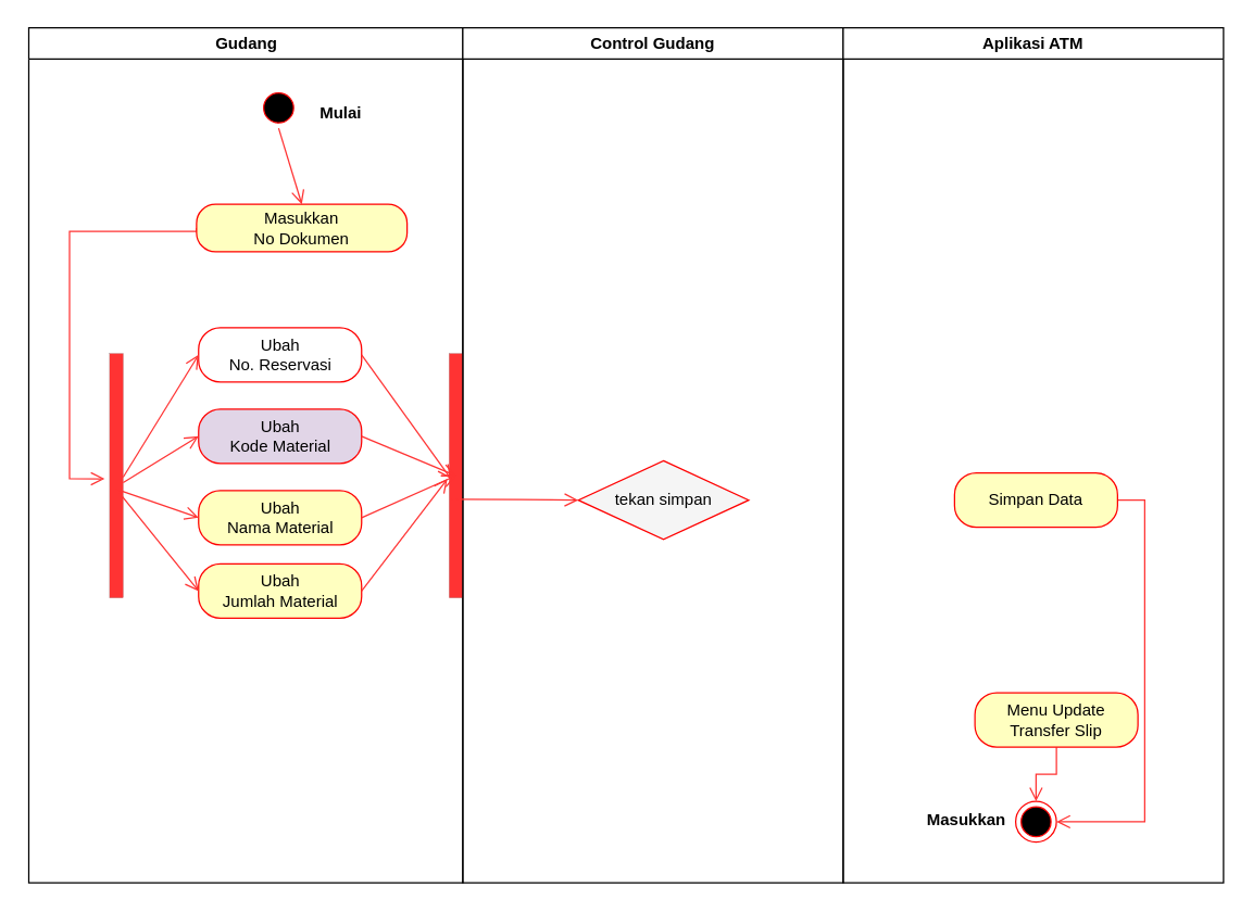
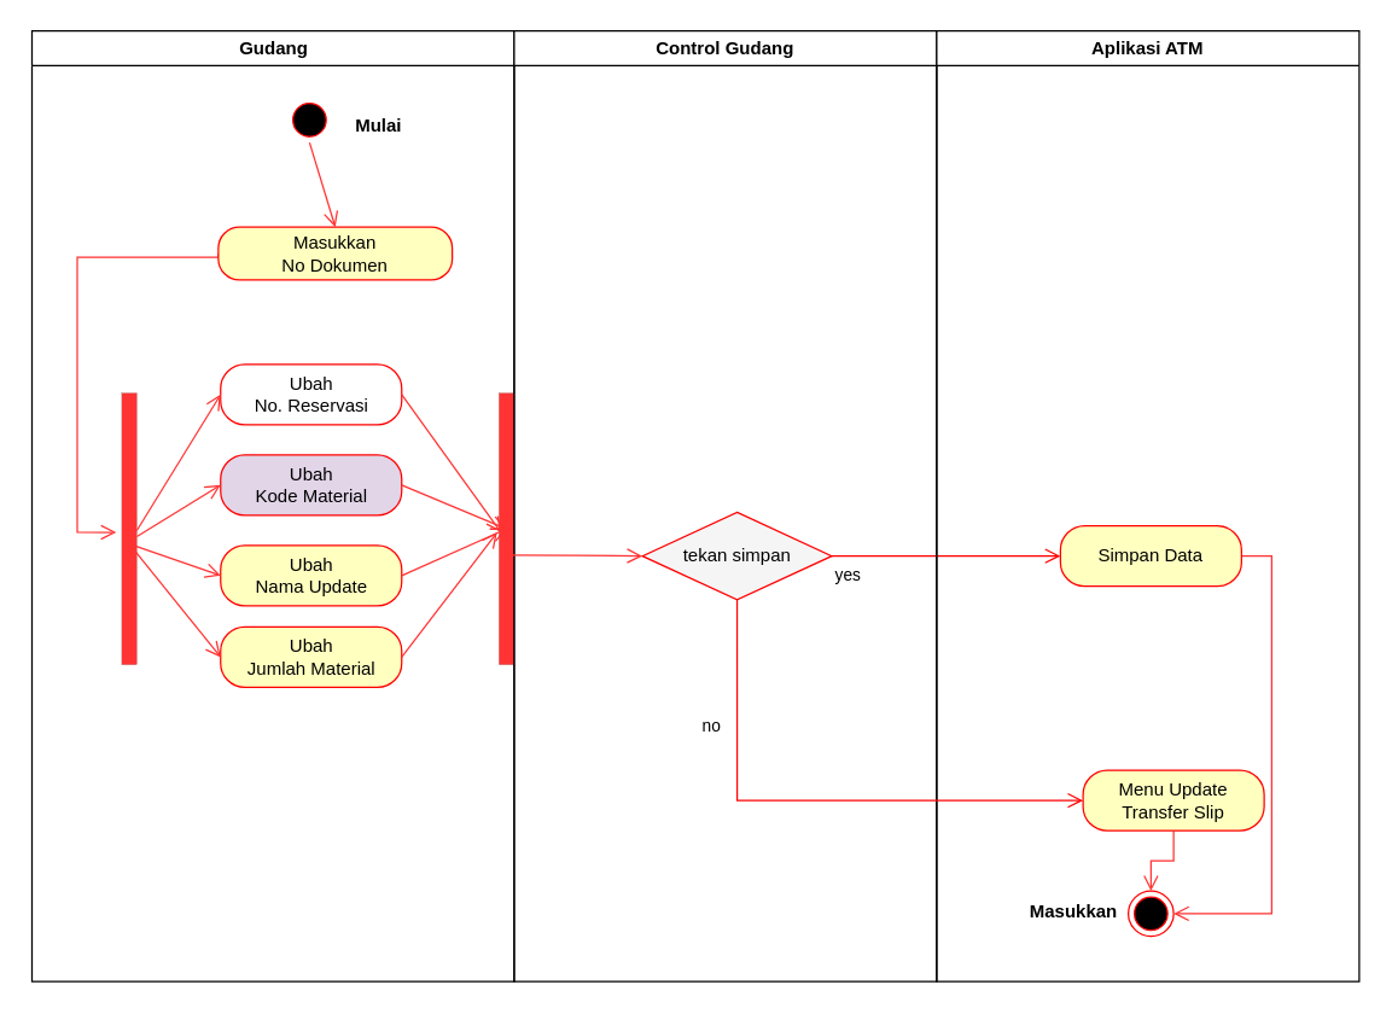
  <mxCell id="0" />
  <mxCell id="1" parent="0" />
  <mxCell id="2" value="Gudang" style="swimlane;whiteSpace=wrap" vertex="1" parent="1"><mxGeometry x="20.5" y="20" width="319.5" height="630" as="geometry" /></mxCell>
  <mxCell id="3" style="edgeStyle=orthogonalEdgeStyle;rounded=0;orthogonalLoop=1;jettySize=auto;html=1;exitX=0;exitY=0.5;exitDx=0;exitDy=0;strokeColor=#FF3333;strokeWidth=1;endArrow=open;endFill=0;endSize=8;entryX=-0.367;entryY=0.513;entryDx=0;entryDy=0;entryPerimeter=0;" edge="1" parent="2" source="6" target="8"><mxGeometry relative="1" as="geometry"><Array as="points"><mxPoint x="30" y="150" /><mxPoint x="30" y="332" /></Array></mxGeometry></mxCell>
  <mxCell id="4" value="" style="ellipse;shape=startState;fillColor=#000000;strokeColor=#ff0000;" vertex="1" parent="2"><mxGeometry x="168.93" y="44" width="30" height="30" as="geometry" /></mxCell>
  <mxCell id="5" value="Mulai" style="text;align=center;fontStyle=1;verticalAlign=middle;spacingLeft=3;spacingRight=3;strokeColor=none;rotatable=0;points=[[0,0.5],[1,0.5]];portConstraint=eastwest;" vertex="1" parent="2"><mxGeometry x="190" y="49" width="80" height="26" as="geometry" /></mxCell>
  <mxCell id="6" value="Masukkan &lt;br&gt;No Dokumen" style="rounded=1;whiteSpace=wrap;html=1;arcSize=40;fontColor=#000000;fillColor=#ffffc0;strokeColor=#ff0000;" vertex="1" parent="2"><mxGeometry x="123.5" y="130" width="155" height="35" as="geometry" /></mxCell>
  <mxCell id="7" style="edgeStyle=orthogonalEdgeStyle;rounded=0;orthogonalLoop=1;jettySize=auto;html=1;exitX=0.5;exitY=1;exitDx=0;exitDy=0;strokeColor=#FF3333;strokeWidth=1;endArrow=open;endFill=0;endSize=8;" edge="1" parent="2" source="6" target="6"><mxGeometry relative="1" as="geometry" /></mxCell>
  <mxCell id="8" value="" style="html=1;points=[];perimeter=orthogonalPerimeter;fillColor=#FF3333;strokeWidth=0;" vertex="1" parent="2"><mxGeometry x="59.5" y="240" width="10" height="180" as="geometry" /></mxCell>
  <mxCell id="9" value="Ubah&lt;br&gt;No. Reservasi" style="rounded=1;whiteSpace=wrap;html=1;arcSize=40;fontColor=#000000;fillColor=#ffffff;strokeColor=#ff0000;" vertex="1" parent="2"><mxGeometry x="125" y="221" width="120" height="40" as="geometry" /></mxCell>
  <mxCell id="10" value="Ubah&lt;br&gt;Kode Material" style="rounded=1;whiteSpace=wrap;html=1;arcSize=40;fontColor=#000000;fillColor=#e1d5e7;strokeColor=#ff0000;" vertex="1" parent="2"><mxGeometry x="125" y="281" width="120" height="40" as="geometry" /></mxCell>
  <mxCell id="11" value="Ubah&lt;br&gt;Jumlah Material" style="rounded=1;whiteSpace=wrap;html=1;arcSize=40;fontColor=#000000;fillColor=#ffffc0;strokeColor=#ff0000;" vertex="1" parent="2"><mxGeometry x="125" y="395" width="120" height="40" as="geometry" /></mxCell>
- <mxCell id="12" value="Ubah&lt;br&gt;Nama Material" style="rounded=1;whiteSpace=wrap;html=1;arcSize=40;fontColor=#000000;fillColor=#ffffc0;strokeColor=#ff0000;" vertex="1" parent="2"><mxGeometry x="125" y="341" width="120" height="40" as="geometry" /></mxCell>
+ <mxCell id="12" value="Ubah&lt;br&gt;Nama Update" style="rounded=1;whiteSpace=wrap;html=1;arcSize=40;fontColor=#000000;fillColor=#ffffc0;strokeColor=#ff0000;" vertex="1" parent="2"><mxGeometry x="125" y="341" width="120" height="40" as="geometry" /></mxCell>
  <mxCell id="13" value="" style="html=1;points=[];perimeter=orthogonalPerimeter;fillColor=#FF3333;strokeWidth=0;" vertex="1" parent="2"><mxGeometry x="309.5" y="240" width="10" height="180" as="geometry" /></mxCell>
  <mxCell id="14" value="" style="endArrow=open;endFill=1;endSize=8;html=1;rounded=0;strokeColor=#FF3333;entryX=0.5;entryY=0;entryDx=0;entryDy=0;exitX=0.5;exitY=1;exitDx=0;exitDy=0;" edge="1" parent="2" source="4" target="6"><mxGeometry width="160" relative="1" as="geometry"><mxPoint x="69.5" y="370" as="sourcePoint" /><mxPoint x="145" y="250" as="targetPoint" /><Array as="points" /></mxGeometry></mxCell>
  <mxCell id="15" value="" style="endArrow=open;endFill=1;endSize=8;html=1;rounded=0;strokeColor=#FF3333;entryX=0;entryY=0.5;entryDx=0;entryDy=0;exitX=1;exitY=0.506;exitDx=0;exitDy=0;exitPerimeter=0;" edge="1" parent="2" target="9" source="8"><mxGeometry width="160" relative="1" as="geometry"><mxPoint x="14.5" y="360" as="sourcePoint" /><mxPoint x="153.43" y="426" as="targetPoint" /><Array as="points" /></mxGeometry></mxCell>
  <mxCell id="16" value="" style="endArrow=open;endFill=1;endSize=8;html=1;rounded=0;strokeColor=#FF3333;entryX=0;entryY=0.5;entryDx=0;entryDy=0;exitX=1;exitY=0.528;exitDx=0;exitDy=0;exitPerimeter=0;" edge="1" parent="2" source="8" target="10"><mxGeometry width="160" relative="1" as="geometry"><mxPoint x="79.5" y="341.08" as="sourcePoint" /><mxPoint x="135" y="251" as="targetPoint" /><Array as="points" /></mxGeometry></mxCell>
  <mxCell id="17" value="" style="endArrow=open;endFill=1;endSize=8;html=1;rounded=0;strokeColor=#FF3333;entryX=0.133;entryY=0.513;entryDx=0;entryDy=0;exitX=1;exitY=0.5;exitDx=0;exitDy=0;entryPerimeter=0;" edge="1" parent="2" source="9" target="13"><mxGeometry width="160" relative="1" as="geometry"><mxPoint x="99.5" y="365.04" as="sourcePoint" /><mxPoint x="155" y="331" as="targetPoint" /><Array as="points" /></mxGeometry></mxCell>
  <mxCell id="18" value="" style="endArrow=open;endFill=1;endSize=8;html=1;rounded=0;strokeColor=#FF3333;entryX=0.5;entryY=0.5;entryDx=0;entryDy=0;exitX=1;exitY=0.5;exitDx=0;exitDy=0;entryPerimeter=0;" edge="1" parent="2" source="10" target="13"><mxGeometry width="160" relative="1" as="geometry"><mxPoint x="109.5" y="375.04" as="sourcePoint" /><mxPoint x="165" y="341" as="targetPoint" /><Array as="points" /></mxGeometry></mxCell>
  <mxCell id="19" value="" style="endArrow=open;endFill=1;endSize=8;html=1;rounded=0;strokeColor=#FF3333;exitX=1;exitY=0.5;exitDx=0;exitDy=0;entryX=-0.133;entryY=0.513;entryDx=0;entryDy=0;entryPerimeter=0;" edge="1" parent="2" source="11" target="13"><mxGeometry width="160" relative="1" as="geometry"><mxPoint x="255" y="371" as="sourcePoint" /><mxPoint x="324.5" y="340" as="targetPoint" /><Array as="points" /></mxGeometry></mxCell>
  <mxCell id="20" value="Control Gudang" style="swimlane;whiteSpace=wrap" vertex="1" parent="1"><mxGeometry x="340" y="20" width="280" height="630" as="geometry" /></mxCell>
  <mxCell id="21" value="tekan simpan" style="rhombus;whiteSpace=wrap;html=1;fillColor=#f5f5f5;strokeColor=#ff0000;strokeWidth=1;" vertex="1" parent="20"><mxGeometry x="85" y="319" width="125.5" height="58" as="geometry" /></mxCell>
+ <mxCell id="22" value="yes" style="edgeStyle=orthogonalEdgeStyle;html=1;align=left;verticalAlign=top;endArrow=open;endSize=8;strokeColor=#ff0000;rounded=0;exitX=1;exitY=0.5;exitDx=0;exitDy=0;entryX=0;entryY=0.5;entryDx=0;entryDy=0;" edge="1" parent="1" source="21" target="27"><mxGeometry x="-1" relative="1" as="geometry"><mxPoint x="675" y="609" as="targetPoint" /></mxGeometry></mxCell>
  <mxCell id="23" value="Aplikasi ATM" style="swimlane;whiteSpace=wrap" vertex="1" parent="1"><mxGeometry x="620" y="20" width="280" height="630" as="geometry" /></mxCell>
  <mxCell id="24" value="" style="ellipse;html=1;shape=endState;fillColor=#000000;strokeColor=#ff0000;strokeWidth=1;" vertex="1" parent="23"><mxGeometry x="127" y="570" width="30" height="30" as="geometry" /></mxCell>
  <mxCell id="25" value="Masukkan" style="text;align=center;fontStyle=1;verticalAlign=middle;spacingLeft=3;spacingRight=3;strokeColor=none;rotatable=0;points=[[0,0.5],[1,0.5]];portConstraint=eastwest;" vertex="1" parent="23"><mxGeometry x="51" y="570" width="80" height="26" as="geometry" /></mxCell>
  <mxCell id="26" style="edgeStyle=orthogonalEdgeStyle;rounded=0;orthogonalLoop=1;jettySize=auto;html=1;exitX=1;exitY=0.5;exitDx=0;exitDy=0;entryX=1;entryY=0.5;entryDx=0;entryDy=0;strokeColor=#FF3333;strokeWidth=1;endArrow=open;endFill=0;endSize=8;" edge="1" parent="23" source="27" target="24"><mxGeometry relative="1" as="geometry" /></mxCell>
  <mxCell id="27" value="Simpan Data" style="rounded=1;whiteSpace=wrap;html=1;arcSize=40;fontColor=#000000;fillColor=#ffffc0;strokeColor=#ff0000;strokeWidth=1;" vertex="1" parent="23"><mxGeometry x="82" y="328" width="120" height="40" as="geometry" /></mxCell>
  <mxCell id="28" style="edgeStyle=orthogonalEdgeStyle;rounded=0;orthogonalLoop=1;jettySize=auto;html=1;exitX=0.5;exitY=1;exitDx=0;exitDy=0;entryX=0.5;entryY=0;entryDx=0;entryDy=0;strokeColor=#FF3333;strokeWidth=1;endArrow=open;endFill=0;endSize=8;" edge="1" parent="23" source="29" target="24"><mxGeometry relative="1" as="geometry" /></mxCell>
  <mxCell id="29" value="Menu Update&lt;br&gt;Transfer Slip" style="rounded=1;whiteSpace=wrap;html=1;arcSize=40;fontColor=#000000;fillColor=#ffffc0;strokeColor=#ff0000;strokeWidth=1;" vertex="1" parent="23"><mxGeometry x="97" y="490" width="120" height="40" as="geometry" /></mxCell>
  <mxCell id="30" style="edgeStyle=orthogonalEdgeStyle;rounded=0;orthogonalLoop=1;jettySize=auto;html=1;entryX=0;entryY=0.5;entryDx=0;entryDy=0;strokeColor=#FF3333;strokeWidth=1;endArrow=open;endFill=0;endSize=8;exitX=0.19;exitY=0.597;exitDx=0;exitDy=0;exitPerimeter=0;" edge="1" parent="1" source="13" target="21"><mxGeometry relative="1" as="geometry"><mxPoint x="345" y="300" as="sourcePoint" /></mxGeometry></mxCell>
+ <mxCell id="31" value="no" style="edgeStyle=orthogonalEdgeStyle;html=1;align=left;verticalAlign=bottom;endArrow=open;endSize=8;strokeColor=#ff0000;rounded=0;strokeWidth=1;exitX=0.5;exitY=1;exitDx=0;exitDy=0;entryX=0;entryY=0.5;entryDx=0;entryDy=0;" edge="1" parent="1" source="21" target="29"><mxGeometry x="-0.489" y="-25" relative="1" as="geometry"><mxPoint x="480" y="495" as="targetPoint" /><mxPoint x="500" y="475" as="sourcePoint" /><mxPoint as="offset" /></mxGeometry></mxCell>
  <mxCell id="32" value="" style="endArrow=open;endFill=1;endSize=8;html=1;rounded=0;strokeColor=#FF3333;entryX=0;entryY=0.5;entryDx=0;entryDy=0;" edge="1" parent="1" target="12"><mxGeometry width="160" relative="1" as="geometry"><mxPoint x="85" y="360" as="sourcePoint" /><mxPoint x="155.5" y="331" as="targetPoint" /><Array as="points" /></mxGeometry></mxCell>
  <mxCell id="33" value="" style="endArrow=open;endFill=1;endSize=8;html=1;rounded=0;strokeColor=#FF3333;entryX=0;entryY=0.5;entryDx=0;entryDy=0;" edge="1" parent="1" target="11"><mxGeometry width="160" relative="1" as="geometry"><mxPoint x="85" y="360" as="sourcePoint" /><mxPoint x="165.5" y="341" as="targetPoint" /><Array as="points" /></mxGeometry></mxCell>
  <mxCell id="34" value="" style="endArrow=open;endFill=1;endSize=8;html=1;rounded=0;strokeColor=#FF3333;exitX=1;exitY=0.5;exitDx=0;exitDy=0;" edge="1" parent="1" source="12"><mxGeometry width="160" relative="1" as="geometry"><mxPoint x="140" y="405.04" as="sourcePoint" /><mxPoint x="335" y="350" as="targetPoint" /><Array as="points" /></mxGeometry></mxCell>
